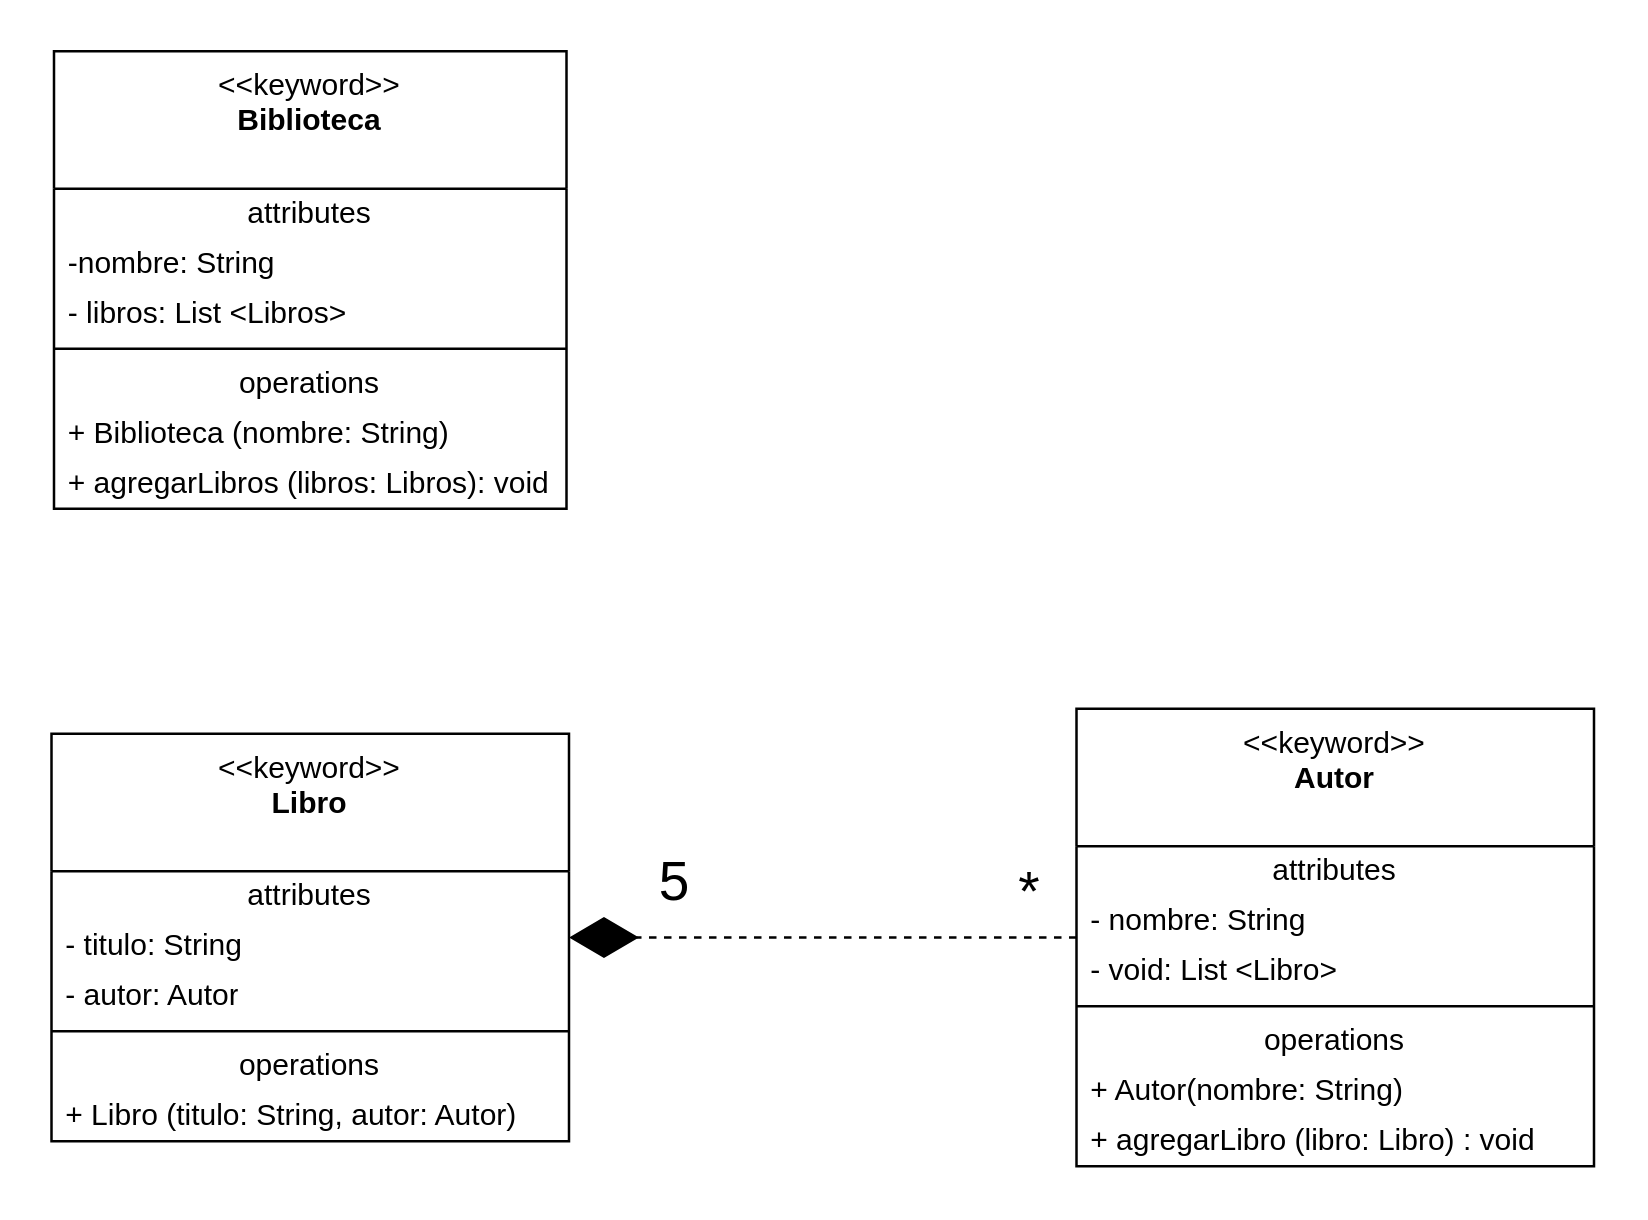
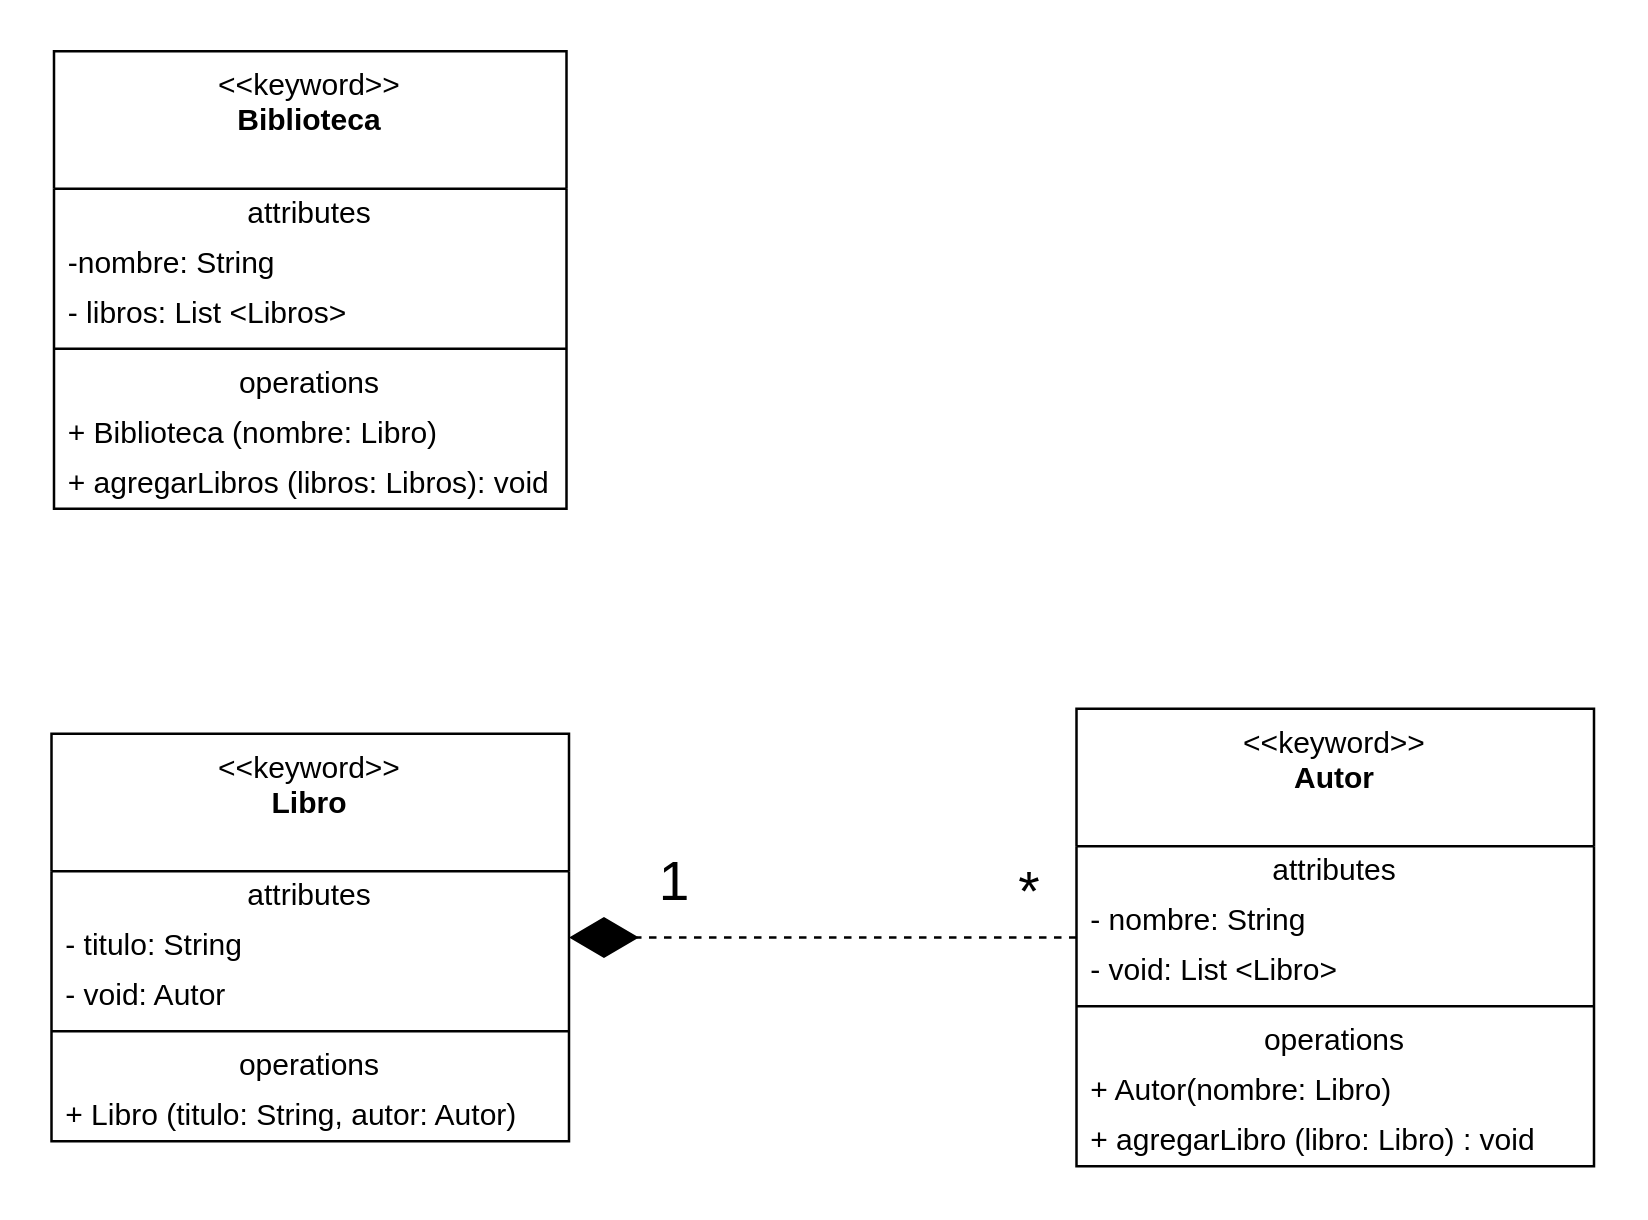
  <mxCell id="0" />
  <mxCell id="1" parent="0" />
  <mxCell id="2" value="&amp;lt;&amp;lt;keyword&amp;gt;&amp;gt;&lt;br&gt;&lt;b&gt;Biblioteca&lt;/b&gt;" style="swimlane;fontStyle=0;align=center;verticalAlign=top;childLayout=stackLayout;horizontal=1;startSize=55;horizontalStack=0;resizeParent=1;resizeParentMax=0;resizeLast=0;collapsible=0;marginBottom=0;html=1;whiteSpace=wrap;" vertex="1" parent="1"><mxGeometry x="21" y="20" width="205" height="183" as="geometry" /></mxCell>
  <mxCell id="3" value="attributes" style="text;html=1;strokeColor=none;fillColor=none;align=center;verticalAlign=middle;spacingLeft=4;spacingRight=4;overflow=hidden;rotatable=0;points=[[0,0.5],[1,0.5]];portConstraint=eastwest;whiteSpace=wrap;" vertex="1" parent="2"><mxGeometry y="55" width="205" height="20" as="geometry" /></mxCell>
  <mxCell id="4" value="-nombre: String" style="text;html=1;strokeColor=none;fillColor=none;align=left;verticalAlign=middle;spacingLeft=4;spacingRight=4;overflow=hidden;rotatable=0;points=[[0,0.5],[1,0.5]];portConstraint=eastwest;whiteSpace=wrap;" vertex="1" parent="2"><mxGeometry y="75" width="205" height="20" as="geometry" /></mxCell>
  <mxCell id="5" value="- libros: List &amp;lt;Libros&amp;gt;" style="text;html=1;strokeColor=none;fillColor=none;align=left;verticalAlign=middle;spacingLeft=4;spacingRight=4;overflow=hidden;rotatable=0;points=[[0,0.5],[1,0.5]];portConstraint=eastwest;fontColor=default;whiteSpace=wrap;" vertex="1" parent="2"><mxGeometry y="95" width="205" height="20" as="geometry" /></mxCell>
  <mxCell id="6" value="" style="line;strokeWidth=1;fillColor=none;align=left;verticalAlign=middle;spacingTop=-1;spacingLeft=3;spacingRight=3;rotatable=0;labelPosition=right;points=[];portConstraint=eastwest;" vertex="1" parent="2"><mxGeometry y="115" width="205" height="8" as="geometry" /></mxCell>
  <mxCell id="7" value="operations" style="text;html=1;strokeColor=none;fillColor=none;align=center;verticalAlign=middle;spacingLeft=4;spacingRight=4;overflow=hidden;rotatable=0;points=[[0,0.5],[1,0.5]];portConstraint=eastwest;whiteSpace=wrap;" vertex="1" parent="2"><mxGeometry y="123" width="205" height="20" as="geometry" /></mxCell>
- <mxCell id="8" value="+ Biblioteca (nombre: String)" style="text;html=1;strokeColor=none;fillColor=none;align=left;verticalAlign=middle;spacingLeft=4;spacingRight=4;overflow=hidden;rotatable=0;points=[[0,0.5],[1,0.5]];portConstraint=eastwest;whiteSpace=wrap;" vertex="1" parent="2"><mxGeometry y="143" width="205" height="20" as="geometry" /></mxCell>
+ <mxCell id="8" value="+ Biblioteca (nombre: Libro)" style="text;html=1;strokeColor=none;fillColor=none;align=left;verticalAlign=middle;spacingLeft=4;spacingRight=4;overflow=hidden;rotatable=0;points=[[0,0.5],[1,0.5]];portConstraint=eastwest;whiteSpace=wrap;" vertex="1" parent="2"><mxGeometry y="143" width="205" height="20" as="geometry" /></mxCell>
  <mxCell id="9" value="+ agregarLibros (libros: Libros): void" style="text;html=1;strokeColor=none;fillColor=none;align=left;verticalAlign=middle;spacingLeft=4;spacingRight=4;overflow=hidden;rotatable=0;points=[[0,0.5],[1,0.5]];portConstraint=eastwest;whiteSpace=wrap;" vertex="1" parent="2"><mxGeometry y="163" width="205" height="20" as="geometry" /></mxCell>
  <mxCell id="10" value="&amp;lt;&amp;lt;keyword&amp;gt;&amp;gt;&lt;br&gt;&lt;b&gt;Libro&lt;/b&gt;" style="swimlane;fontStyle=0;align=center;verticalAlign=top;childLayout=stackLayout;horizontal=1;startSize=55;horizontalStack=0;resizeParent=1;resizeParentMax=0;resizeLast=0;collapsible=0;marginBottom=0;html=1;whiteSpace=wrap;" vertex="1" parent="1"><mxGeometry x="20" y="293" width="207" height="163" as="geometry" /></mxCell>
  <mxCell id="11" value="attributes" style="text;html=1;strokeColor=none;fillColor=none;align=center;verticalAlign=middle;spacingLeft=4;spacingRight=4;overflow=hidden;rotatable=0;points=[[0,0.5],[1,0.5]];portConstraint=eastwest;whiteSpace=wrap;" vertex="1" parent="10"><mxGeometry y="55" width="207" height="20" as="geometry" /></mxCell>
  <mxCell id="12" value="- titulo: String" style="text;html=1;strokeColor=none;fillColor=none;align=left;verticalAlign=middle;spacingLeft=4;spacingRight=4;overflow=hidden;rotatable=0;points=[[0,0.5],[1,0.5]];portConstraint=eastwest;whiteSpace=wrap;" vertex="1" parent="10"><mxGeometry y="75" width="207" height="20" as="geometry" /></mxCell>
- <mxCell id="13" value="- autor: Autor" style="text;html=1;strokeColor=none;fillColor=none;align=left;verticalAlign=middle;spacingLeft=4;spacingRight=4;overflow=hidden;rotatable=0;points=[[0,0.5],[1,0.5]];portConstraint=eastwest;whiteSpace=wrap;" vertex="1" parent="10"><mxGeometry y="95" width="207" height="20" as="geometry" /></mxCell>
+ <mxCell id="13" value="- void: Autor" style="text;html=1;strokeColor=none;fillColor=none;align=left;verticalAlign=middle;spacingLeft=4;spacingRight=4;overflow=hidden;rotatable=0;points=[[0,0.5],[1,0.5]];portConstraint=eastwest;whiteSpace=wrap;" vertex="1" parent="10"><mxGeometry y="95" width="207" height="20" as="geometry" /></mxCell>
  <mxCell id="14" value="" style="line;strokeWidth=1;fillColor=none;align=left;verticalAlign=middle;spacingTop=-1;spacingLeft=3;spacingRight=3;rotatable=0;labelPosition=right;points=[];portConstraint=eastwest;" vertex="1" parent="10"><mxGeometry y="115" width="207" height="8" as="geometry" /></mxCell>
  <mxCell id="15" value="operations" style="text;html=1;strokeColor=none;fillColor=none;align=center;verticalAlign=middle;spacingLeft=4;spacingRight=4;overflow=hidden;rotatable=0;points=[[0,0.5],[1,0.5]];portConstraint=eastwest;whiteSpace=wrap;" vertex="1" parent="10"><mxGeometry y="123" width="207" height="20" as="geometry" /></mxCell>
  <mxCell id="16" value="+ Libro (titulo: String, autor: Autor)" style="text;html=1;strokeColor=none;fillColor=none;align=left;verticalAlign=middle;spacingLeft=4;spacingRight=4;overflow=hidden;rotatable=0;points=[[0,0.5],[1,0.5]];portConstraint=eastwest;whiteSpace=wrap;" vertex="1" parent="10"><mxGeometry y="143" width="207" height="20" as="geometry" /></mxCell>
  <mxCell id="17" style="edgeStyle=orthogonalEdgeStyle;rounded=0;orthogonalLoop=1;jettySize=auto;html=1;endArrow=diamondThin;endFill=1;endSize=25;dashed=1;" edge="1" parent="1" source="18" target="10"><mxGeometry relative="1" as="geometry" /></mxCell>
  <mxCell id="18" value="&amp;lt;&amp;lt;keyword&amp;gt;&amp;gt;&lt;br&gt;&lt;b&gt;Autor&lt;/b&gt;" style="swimlane;fontStyle=0;align=center;verticalAlign=top;childLayout=stackLayout;horizontal=1;startSize=55;horizontalStack=0;resizeParent=1;resizeParentMax=0;resizeLast=0;collapsible=0;marginBottom=0;html=1;whiteSpace=wrap;" vertex="1" parent="1"><mxGeometry x="430" y="283" width="207" height="183" as="geometry" /></mxCell>
  <mxCell id="19" value="attributes" style="text;html=1;strokeColor=none;fillColor=none;align=center;verticalAlign=middle;spacingLeft=4;spacingRight=4;overflow=hidden;rotatable=0;points=[[0,0.5],[1,0.5]];portConstraint=eastwest;whiteSpace=wrap;" vertex="1" parent="18"><mxGeometry y="55" width="207" height="20" as="geometry" /></mxCell>
  <mxCell id="20" value="- nombre: String" style="text;html=1;strokeColor=none;fillColor=none;align=left;verticalAlign=middle;spacingLeft=4;spacingRight=4;overflow=hidden;rotatable=0;points=[[0,0.5],[1,0.5]];portConstraint=eastwest;whiteSpace=wrap;" vertex="1" parent="18"><mxGeometry y="75" width="207" height="20" as="geometry" /></mxCell>
  <mxCell id="21" value="- void: List &amp;lt;Libro&amp;gt;" style="text;html=1;strokeColor=none;fillColor=none;align=left;verticalAlign=middle;spacingLeft=4;spacingRight=4;overflow=hidden;rotatable=0;points=[[0,0.5],[1,0.5]];portConstraint=eastwest;whiteSpace=wrap;" vertex="1" parent="18"><mxGeometry y="95" width="207" height="20" as="geometry" /></mxCell>
  <mxCell id="22" value="" style="line;strokeWidth=1;fillColor=none;align=left;verticalAlign=middle;spacingTop=-1;spacingLeft=3;spacingRight=3;rotatable=0;labelPosition=right;points=[];portConstraint=eastwest;" vertex="1" parent="18"><mxGeometry y="115" width="207" height="8" as="geometry" /></mxCell>
  <mxCell id="23" value="operations" style="text;html=1;strokeColor=none;fillColor=none;align=center;verticalAlign=middle;spacingLeft=4;spacingRight=4;overflow=hidden;rotatable=0;points=[[0,0.5],[1,0.5]];portConstraint=eastwest;whiteSpace=wrap;" vertex="1" parent="18"><mxGeometry y="123" width="207" height="20" as="geometry" /></mxCell>
- <mxCell id="24" value="+ Autor(nombre: String)" style="text;html=1;strokeColor=none;fillColor=none;align=left;verticalAlign=middle;spacingLeft=4;spacingRight=4;overflow=hidden;rotatable=0;points=[[0,0.5],[1,0.5]];portConstraint=eastwest;whiteSpace=wrap;" vertex="1" parent="18"><mxGeometry y="143" width="207" height="20" as="geometry" /></mxCell>
+ <mxCell id="24" value="+ Autor(nombre: Libro)" style="text;html=1;strokeColor=none;fillColor=none;align=left;verticalAlign=middle;spacingLeft=4;spacingRight=4;overflow=hidden;rotatable=0;points=[[0,0.5],[1,0.5]];portConstraint=eastwest;whiteSpace=wrap;" vertex="1" parent="18"><mxGeometry y="143" width="207" height="20" as="geometry" /></mxCell>
  <mxCell id="25" value="+ agregarLibro (libro: Libro) : void" style="text;html=1;strokeColor=none;fillColor=none;align=left;verticalAlign=middle;spacingLeft=4;spacingRight=4;overflow=hidden;rotatable=0;points=[[0,0.5],[1,0.5]];portConstraint=eastwest;whiteSpace=wrap;" vertex="1" parent="18"><mxGeometry y="163" width="207" height="20" as="geometry" /></mxCell>
  <mxCell id="26" value="*" style="edgeLabel;html=1;align=center;verticalAlign=middle;resizable=0;points=[];fontSize=22;" vertex="1" connectable="0" parent="1"><mxGeometry x="115" y="276" as="geometry"><mxPoint x="295" y="80" as="offset" /></mxGeometry></mxCell>
- <mxCell id="27" value="5" style="edgeLabel;html=1;align=center;verticalAlign=middle;resizable=0;points=[];fontSize=22;" vertex="1" connectable="0" parent="1"><mxGeometry x="147" y="236" as="geometry"><mxPoint x="121" y="116" as="offset" /></mxGeometry></mxCell>
+ <mxCell id="27" value="1" style="edgeLabel;html=1;align=center;verticalAlign=middle;resizable=0;points=[];fontSize=22;" vertex="1" connectable="0" parent="1"><mxGeometry x="147" y="236" as="geometry"><mxPoint x="121" y="116" as="offset" /></mxGeometry></mxCell>
